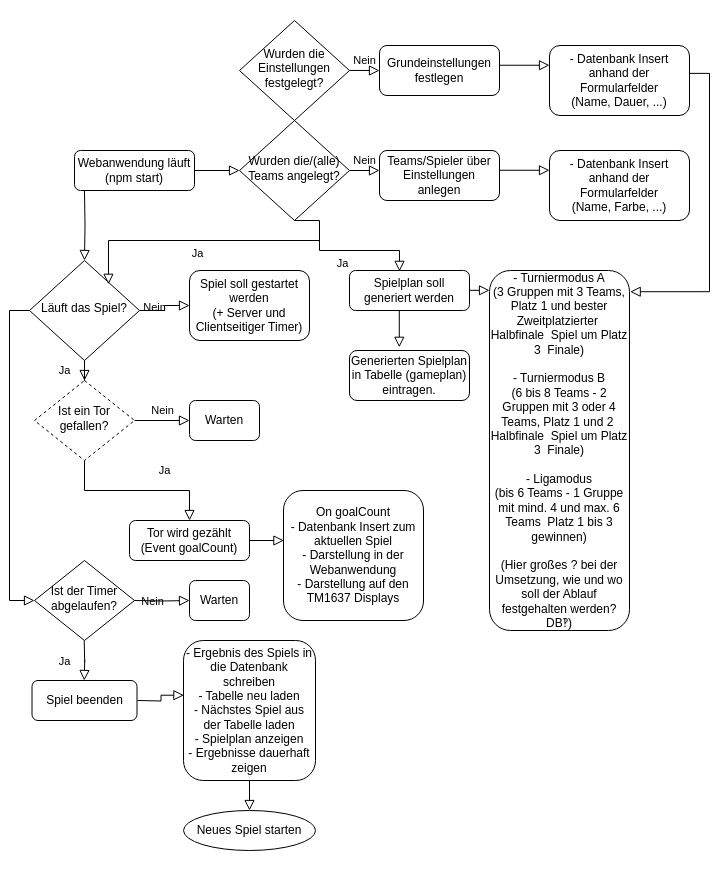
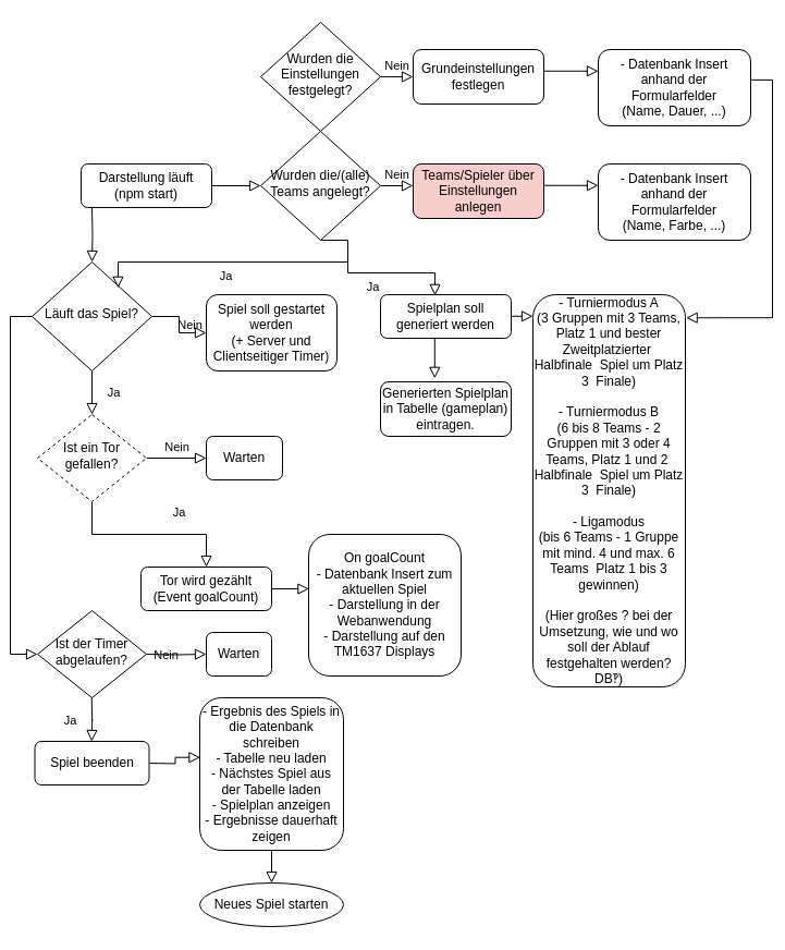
  <mxCell id="0" />
  <mxCell id="1" parent="0" />
  <mxCell id="2" value="" style="rounded=0;html=1;jettySize=auto;orthogonalLoop=1;fontSize=11;endArrow=block;endFill=0;endSize=8;strokeWidth=1;shadow=0;labelBackgroundColor=none;edgeStyle=orthogonalEdgeStyle;" parent="1" target="6" edge="1"><mxGeometry relative="1" as="geometry"><mxPoint x="75" y="190" as="sourcePoint" /></mxGeometry></mxCell>
- <mxCell id="3" value="Webanwendung läuft&lt;br&gt;(npm start)" style="rounded=1;whiteSpace=wrap;html=1;fontSize=12;glass=0;strokeWidth=1;shadow=0;" parent="1" vertex="1"><mxGeometry x="65" y="150" width="120" height="40" as="geometry" /></mxCell>
+ <mxCell id="3" value="Darstellung läuft&lt;br&gt;(npm start)" style="rounded=1;whiteSpace=wrap;html=1;fontSize=12;glass=0;strokeWidth=1;shadow=0;" parent="1" vertex="1"><mxGeometry x="65" y="150" width="120" height="40" as="geometry" /></mxCell>
  <mxCell id="4" value="Ja" style="rounded=0;html=1;jettySize=auto;orthogonalLoop=1;fontSize=11;endArrow=block;endFill=0;endSize=8;strokeWidth=1;shadow=0;labelBackgroundColor=none;edgeStyle=orthogonalEdgeStyle;" parent="1" source="6" target="10" edge="1"><mxGeometry y="20" relative="1" as="geometry"><mxPoint as="offset" /></mxGeometry></mxCell>
  <mxCell id="5" value="Nein" style="edgeStyle=orthogonalEdgeStyle;rounded=0;html=1;jettySize=auto;orthogonalLoop=1;fontSize=11;endArrow=block;endFill=0;endSize=8;strokeWidth=1;shadow=0;labelBackgroundColor=none;" parent="1" source="6" target="7" edge="1"><mxGeometry y="10" relative="1" as="geometry"><mxPoint as="offset" /></mxGeometry></mxCell>
- <mxCell id="6" value="Läuft das Spiel?" style="rhombus;whiteSpace=wrap;html=1;shadow=0;fontFamily=Helvetica;fontSize=12;align=center;strokeWidth=1;spacing=6;spacingTop=-4;" parent="1" vertex="1"><mxGeometry x="20" y="260" width="110" height="100" as="geometry" /></mxCell>
+ <mxCell id="6" value="Läuft das Spiel?" style="rhombus;whiteSpace=wrap;html=1;shadow=0;fontFamily=Helvetica;fontSize=12;align=center;strokeWidth=1;spacing=6;spacingTop=-4;" parent="1" vertex="1"><mxGeometry x="20" y="240" width="110" height="100" as="geometry" /></mxCell>
  <mxCell id="7" value="Spiel soll gestartet werden&lt;br&gt;(+ Server und Clientseitiger Timer)" style="rounded=1;whiteSpace=wrap;html=1;fontSize=12;glass=0;strokeWidth=1;shadow=0;" parent="1" vertex="1"><mxGeometry x="180" y="270" width="120" height="70" as="geometry" /></mxCell>
  <mxCell id="8" value="Ja" style="rounded=0;html=1;jettySize=auto;orthogonalLoop=1;fontSize=11;endArrow=block;endFill=0;endSize=8;strokeWidth=1;shadow=0;labelBackgroundColor=none;edgeStyle=orthogonalEdgeStyle;" parent="1" source="10" target="11" edge="1"><mxGeometry x="0.333" y="20" relative="1" as="geometry"><mxPoint as="offset" /></mxGeometry></mxCell>
  <mxCell id="9" value="Nein" style="edgeStyle=orthogonalEdgeStyle;rounded=0;html=1;jettySize=auto;orthogonalLoop=1;fontSize=11;endArrow=block;endFill=0;endSize=8;strokeWidth=1;shadow=0;labelBackgroundColor=none;" parent="1" source="10" target="12" edge="1"><mxGeometry y="10" relative="1" as="geometry"><mxPoint as="offset" /></mxGeometry></mxCell>
  <mxCell id="10" value="Ist ein Tor gefallen?" style="rhombus;whiteSpace=wrap;html=1;shadow=0;fontFamily=Helvetica;fontSize=12;align=center;strokeWidth=1;spacing=6;spacingTop=-4;dashed=1;" parent="1" vertex="1"><mxGeometry x="25" y="380" width="100" height="80" as="geometry" /></mxCell>
  <mxCell id="11" value="Tor wird gezählt&lt;br&gt;(Event goalCount)" style="rounded=1;whiteSpace=wrap;html=1;fontSize=12;glass=0;strokeWidth=1;shadow=0;" parent="1" vertex="1"><mxGeometry x="120" y="520" width="120" height="40" as="geometry" /></mxCell>
  <mxCell id="12" value="Warten" style="rounded=1;whiteSpace=wrap;html=1;fontSize=12;glass=0;strokeWidth=1;shadow=0;" parent="1" vertex="1"><mxGeometry x="180" y="400" width="70" height="40" as="geometry" /></mxCell>
  <mxCell id="13" value="On goalCount&lt;br&gt;&lt;div&gt;&lt;span&gt;- Datenbank Insert zum aktuellen Spiel&lt;/span&gt;&lt;/div&gt;&lt;div&gt;&lt;span&gt;- Darstellung in der Webanwendung&lt;/span&gt;&lt;/div&gt;&lt;div&gt;&lt;span&gt;- Darstellung auf den TM1637 Displays&lt;/span&gt;&lt;/div&gt;" style="rounded=1;whiteSpace=wrap;html=1;fontSize=12;glass=0;strokeWidth=1;shadow=0;align=center;" vertex="1" parent="1"><mxGeometry x="274" y="490" width="140" height="130" as="geometry" /></mxCell>
  <mxCell id="14" value="" style="edgeStyle=orthogonalEdgeStyle;rounded=0;orthogonalLoop=1;jettySize=auto;html=1;strokeColor=#FFFFFF;" edge="1" parent="1" source="15" target="20"><mxGeometry relative="1" as="geometry" /></mxCell>
  <mxCell id="15" value="Wurden die/(alle) Teams angelegt?" style="rhombus;whiteSpace=wrap;html=1;shadow=0;fontFamily=Helvetica;fontSize=12;align=center;strokeWidth=1;spacing=6;spacingTop=-4;" vertex="1" parent="1"><mxGeometry x="230" y="120" width="110" height="100" as="geometry" /></mxCell>
  <mxCell id="16" value="" style="rounded=0;html=1;jettySize=auto;orthogonalLoop=1;fontSize=11;endArrow=block;endFill=0;endSize=8;strokeWidth=1;shadow=0;labelBackgroundColor=none;edgeStyle=orthogonalEdgeStyle;exitX=1;exitY=0.5;exitDx=0;exitDy=0;" edge="1" parent="1" source="3"><mxGeometry relative="1" as="geometry"><mxPoint x="230" y="190" as="sourcePoint" /><mxPoint x="230" y="170" as="targetPoint" /></mxGeometry></mxCell>
  <mxCell id="17" value="" style="rounded=0;html=1;jettySize=auto;orthogonalLoop=1;fontSize=11;endArrow=block;endFill=0;endSize=8;strokeWidth=1;shadow=0;labelBackgroundColor=none;edgeStyle=orthogonalEdgeStyle;exitX=1;exitY=0.5;exitDx=0;exitDy=0;entryX=0.003;entryY=0.391;entryDx=0;entryDy=0;entryPerimeter=0;" edge="1" parent="1" source="11" target="13"><mxGeometry relative="1" as="geometry"><mxPoint x="250" y="530" as="sourcePoint" /><mxPoint x="250" y="580" as="targetPoint" /></mxGeometry></mxCell>
  <mxCell id="18" value="&lt;br&gt;&lt;br&gt;Ja" style="rounded=0;html=1;jettySize=auto;orthogonalLoop=1;fontSize=11;endArrow=block;endFill=0;endSize=8;strokeWidth=1;shadow=0;labelBackgroundColor=none;edgeStyle=orthogonalEdgeStyle;entryX=0.718;entryY=0.238;entryDx=0;entryDy=0;entryPerimeter=0;" edge="1" parent="1" target="6"><mxGeometry relative="1" as="geometry"><mxPoint x="310" y="230" as="sourcePoint" /><mxPoint x="345" y="230" as="targetPoint" /><Array as="points"><mxPoint x="310" y="240" /><mxPoint x="99" y="240" /></Array></mxGeometry></mxCell>
  <mxCell id="19" value="Nein" style="edgeStyle=orthogonalEdgeStyle;rounded=0;html=1;jettySize=auto;orthogonalLoop=1;fontSize=11;endArrow=block;endFill=0;endSize=8;strokeWidth=1;shadow=0;labelBackgroundColor=none;" edge="1" parent="1"><mxGeometry y="10" relative="1" as="geometry"><mxPoint as="offset" /><mxPoint x="340" y="170" as="sourcePoint" /><mxPoint x="370" y="169.76" as="targetPoint" /></mxGeometry></mxCell>
- <mxCell id="20" value="Teams/Spieler über Einstellungen anlegen" style="rounded=1;whiteSpace=wrap;html=1;fontSize=12;glass=0;strokeWidth=1;shadow=0;" vertex="1" parent="1"><mxGeometry x="370" y="150" width="120" height="50" as="geometry" /></mxCell>
+ <mxCell id="20" value="Teams/Spieler über Einstellungen anlegen" style="rounded=1;whiteSpace=wrap;html=1;fontSize=12;glass=0;strokeWidth=1;shadow=0;fillColor=#f8cecc;" vertex="1" parent="1"><mxGeometry x="370" y="150" width="120" height="50" as="geometry" /></mxCell>
  <mxCell id="21" value="" style="edgeStyle=orthogonalEdgeStyle;rounded=0;html=1;jettySize=auto;orthogonalLoop=1;fontSize=11;endArrow=block;endFill=0;endSize=8;strokeWidth=1;shadow=0;labelBackgroundColor=none;" edge="1" parent="1"><mxGeometry y="10" relative="1" as="geometry"><mxPoint as="offset" /><mxPoint x="490" y="169.76" as="sourcePoint" /><mxPoint x="540" y="169.76" as="targetPoint" /></mxGeometry></mxCell>
  <mxCell id="22" value="- Datenbank Insert anhand der Formularfelder&lt;br&gt;(Name, Farbe, ...)&lt;br&gt;" style="rounded=1;whiteSpace=wrap;html=1;fontSize=12;glass=0;strokeWidth=1;shadow=0;align=center;" vertex="1" parent="1"><mxGeometry x="540" y="150" width="140" height="70" as="geometry" /></mxCell>
  <mxCell id="23" value="&lt;br&gt;&lt;br&gt;Ja" style="rounded=0;html=1;jettySize=auto;orthogonalLoop=1;fontSize=11;endArrow=block;endFill=0;endSize=8;strokeWidth=1;shadow=0;labelBackgroundColor=none;edgeStyle=orthogonalEdgeStyle;exitX=0.5;exitY=1;exitDx=0;exitDy=0;entryX=0.417;entryY=0.021;entryDx=0;entryDy=0;entryPerimeter=0;" edge="1" parent="1" source="15" target="24"><mxGeometry relative="1" as="geometry"><mxPoint x="320" y="240" as="sourcePoint" /><mxPoint x="390" y="270" as="targetPoint" /><Array as="points"><mxPoint x="310" y="250" /><mxPoint x="390" y="250" /></Array></mxGeometry></mxCell>
  <mxCell id="24" value="Spielplan soll generiert werden" style="rounded=1;whiteSpace=wrap;html=1;fontSize=12;glass=0;strokeWidth=1;shadow=0;" vertex="1" parent="1"><mxGeometry x="340" y="270" width="120" height="40" as="geometry" /></mxCell>
  <mxCell id="25" value="- Turniermodus A &lt;br&gt;(3 Gruppen mit 3 Teams, Platz 1 und bester Zweitplatzierter&amp;nbsp; Halbfinale&amp;nbsp; Spiel um Platz 3&amp;nbsp; Finale)&lt;br&gt;&lt;br&gt;- Turniermodus B&lt;br&gt;(6 bis 8 Teams - 2 Gruppen mit 3 oder 4 Teams, Platz 1 und 2&amp;nbsp; Halbfinale&amp;nbsp; Spiel um Platz 3&amp;nbsp; Finale)&lt;br&gt;&lt;br&gt;- Ligamodus&lt;br&gt;(bis 6 Teams - 1 Gruppe mit mind. 4 und max. 6 Teams&amp;nbsp; Platz 1 bis 3 gewinnen)&lt;br&gt;&lt;br&gt;(Hier großes ? bei der Umsetzung, wie und wo soll der Ablauf festgehalten werden? DB‽)" style="rounded=1;whiteSpace=wrap;html=1;fontSize=12;glass=0;strokeWidth=1;shadow=0;align=center;" vertex="1" parent="1"><mxGeometry x="480" y="270" width="140" height="360" as="geometry" /></mxCell>
  <mxCell id="26" value="" style="edgeStyle=orthogonalEdgeStyle;rounded=0;html=1;jettySize=auto;orthogonalLoop=1;fontSize=11;endArrow=block;endFill=0;endSize=8;strokeWidth=1;shadow=0;labelBackgroundColor=none;" edge="1" parent="1"><mxGeometry y="10" relative="1" as="geometry"><mxPoint as="offset" /><mxPoint x="460" y="289.8" as="sourcePoint" /><mxPoint x="480" y="290" as="targetPoint" /></mxGeometry></mxCell>
  <mxCell id="27" value="Generierten Spielplan in Tabelle (gameplan) eintragen." style="rounded=1;whiteSpace=wrap;html=1;fontSize=12;glass=0;strokeWidth=1;shadow=0;" vertex="1" parent="1"><mxGeometry x="340" y="350" width="120" height="50" as="geometry" /></mxCell>
  <mxCell id="28" value="" style="edgeStyle=orthogonalEdgeStyle;rounded=0;html=1;jettySize=auto;orthogonalLoop=1;fontSize=11;endArrow=block;endFill=0;endSize=8;strokeWidth=1;shadow=0;labelBackgroundColor=none;exitX=0.415;exitY=1;exitDx=0;exitDy=0;exitPerimeter=0;entryX=0.415;entryY=-0.064;entryDx=0;entryDy=0;entryPerimeter=0;" edge="1" parent="1" source="24" target="27"><mxGeometry y="10" relative="1" as="geometry"><mxPoint as="offset" /><mxPoint x="390" y="330" as="sourcePoint" /><mxPoint x="440" y="330" as="targetPoint" /></mxGeometry></mxCell>
  <mxCell id="29" value="Wurden die Einstellungen festgelegt?" style="rhombus;whiteSpace=wrap;html=1;shadow=0;fontFamily=Helvetica;fontSize=12;align=center;strokeWidth=1;spacing=6;spacingTop=-4;" vertex="1" parent="1"><mxGeometry x="230" y="20" width="110" height="100" as="geometry" /></mxCell>
  <mxCell id="30" value="Nein" style="edgeStyle=orthogonalEdgeStyle;rounded=0;html=1;jettySize=auto;orthogonalLoop=1;fontSize=11;endArrow=block;endFill=0;endSize=8;strokeWidth=1;shadow=0;labelBackgroundColor=none;" edge="1" parent="1"><mxGeometry y="10" relative="1" as="geometry"><mxPoint as="offset" /><mxPoint x="340" y="69.95" as="sourcePoint" /><mxPoint x="370" y="69.71" as="targetPoint" /></mxGeometry></mxCell>
  <mxCell id="31" value="Grundeinstellungen festlegen" style="rounded=1;whiteSpace=wrap;html=1;fontSize=12;glass=0;strokeWidth=1;shadow=0;" vertex="1" parent="1"><mxGeometry x="370" y="45" width="120" height="50" as="geometry" /></mxCell>
  <mxCell id="32" value="" style="edgeStyle=orthogonalEdgeStyle;rounded=0;html=1;jettySize=auto;orthogonalLoop=1;fontSize=11;endArrow=block;endFill=0;endSize=8;strokeWidth=1;shadow=0;labelBackgroundColor=none;" edge="1" parent="1"><mxGeometry y="10" relative="1" as="geometry"><mxPoint as="offset" /><mxPoint x="490" y="64.76" as="sourcePoint" /><mxPoint x="540" y="64.76" as="targetPoint" /></mxGeometry></mxCell>
  <mxCell id="33" value="- Datenbank Insert anhand der Formularfelder&lt;br&gt;(Name, Dauer, ...)" style="rounded=1;whiteSpace=wrap;html=1;fontSize=12;glass=0;strokeWidth=1;shadow=0;align=center;" vertex="1" parent="1"><mxGeometry x="540" y="45" width="140" height="70" as="geometry" /></mxCell>
  <mxCell id="34" value="Ist der Timer abgelaufen?" style="rhombus;whiteSpace=wrap;html=1;shadow=0;fontFamily=Helvetica;fontSize=12;align=center;strokeWidth=1;spacing=6;spacingTop=-4;" vertex="1" parent="1"><mxGeometry x="25" y="560" width="100" height="80" as="geometry" /></mxCell>
  <mxCell id="35" value="" style="rounded=0;html=1;jettySize=auto;orthogonalLoop=1;fontSize=11;endArrow=block;endFill=0;endSize=8;strokeWidth=1;shadow=0;labelBackgroundColor=none;edgeStyle=orthogonalEdgeStyle;exitX=0;exitY=0.5;exitDx=0;exitDy=0;entryX=0;entryY=0.5;entryDx=0;entryDy=0;" edge="1" parent="1" source="6" target="34"><mxGeometry x="0.333" y="20" relative="1" as="geometry"><mxPoint as="offset" /><mxPoint x="50" y="440" as="sourcePoint" /><mxPoint x="20" y="600" as="targetPoint" /></mxGeometry></mxCell>
  <mxCell id="36" value="Ja" style="rounded=0;html=1;jettySize=auto;orthogonalLoop=1;fontSize=11;endArrow=block;endFill=0;endSize=8;strokeWidth=1;shadow=0;labelBackgroundColor=none;edgeStyle=orthogonalEdgeStyle;" edge="1" parent="1"><mxGeometry y="20" relative="1" as="geometry"><mxPoint as="offset" /><mxPoint x="74.71" y="640" as="sourcePoint" /><mxPoint x="74.71" y="680" as="targetPoint" /></mxGeometry></mxCell>
  <mxCell id="37" value="Nein" style="edgeStyle=orthogonalEdgeStyle;rounded=0;html=1;jettySize=auto;orthogonalLoop=1;fontSize=11;endArrow=block;endFill=0;endSize=8;strokeWidth=1;shadow=0;labelBackgroundColor=none;" edge="1" parent="1" target="38"><mxGeometry y="10" relative="1" as="geometry"><mxPoint as="offset" /><mxPoint x="125" y="600" as="sourcePoint" /></mxGeometry></mxCell>
  <mxCell id="38" value="Warten" style="rounded=1;whiteSpace=wrap;html=1;fontSize=12;glass=0;strokeWidth=1;shadow=0;" vertex="1" parent="1"><mxGeometry x="180" y="580" width="60" height="40" as="geometry" /></mxCell>
  <mxCell id="39" value="Spiel beenden" style="rounded=1;whiteSpace=wrap;html=1;fontSize=12;glass=0;strokeWidth=1;shadow=0;" vertex="1" parent="1"><mxGeometry x="22.5" y="680" width="105" height="40" as="geometry" /></mxCell>
  <mxCell id="40" value="" style="edgeStyle=orthogonalEdgeStyle;rounded=0;html=1;jettySize=auto;orthogonalLoop=1;fontSize=11;endArrow=block;endFill=0;endSize=8;strokeWidth=1;shadow=0;labelBackgroundColor=none;entryX=1.005;entryY=0.059;entryDx=0;entryDy=0;entryPerimeter=0;exitX=1.001;exitY=0.398;exitDx=0;exitDy=0;exitPerimeter=0;" edge="1" parent="1" source="33" target="25"><mxGeometry y="10" relative="1" as="geometry"><mxPoint as="offset" /><mxPoint x="585" y="250" as="sourcePoint" /><mxPoint x="635" y="250" as="targetPoint" /></mxGeometry></mxCell>
  <mxCell id="41" value="- Ergebnis des Spiels in die Datenbank schreiben&lt;br&gt;- Tabelle neu laden&lt;br&gt;- Nächstes Spiel aus der Tabelle laden&lt;br&gt;- Spielplan anzeigen&lt;br&gt;- Ergebnisse dauerhaft zeigen" style="rounded=1;whiteSpace=wrap;html=1;fontSize=12;glass=0;strokeWidth=1;shadow=0;align=center;" vertex="1" parent="1"><mxGeometry x="174" y="640" width="132" height="140" as="geometry" /></mxCell>
  <mxCell id="42" value="" style="rounded=0;html=1;jettySize=auto;orthogonalLoop=1;fontSize=11;endArrow=block;endFill=0;endSize=8;strokeWidth=1;shadow=0;labelBackgroundColor=none;edgeStyle=orthogonalEdgeStyle;exitX=1;exitY=0.5;exitDx=0;exitDy=0;entryX=0.003;entryY=0.391;entryDx=0;entryDy=0;entryPerimeter=0;" edge="1" parent="1" target="41"><mxGeometry relative="1" as="geometry"><mxPoint x="128" y="700" as="sourcePoint" /><mxPoint x="138" y="740" as="targetPoint" /></mxGeometry></mxCell>
  <mxCell id="43" value="Neues Spiel starten" style="ellipse;whiteSpace=wrap;html=1;fontSize=12;glass=0;strokeWidth=1;shadow=0;align=center;" vertex="1" parent="1"><mxGeometry x="174" y="810" width="132" height="40" as="geometry" /></mxCell>
  <mxCell id="44" value="&lt;br&gt;" style="rounded=0;html=1;jettySize=auto;orthogonalLoop=1;fontSize=11;endArrow=block;endFill=0;endSize=8;strokeWidth=1;shadow=0;labelBackgroundColor=none;edgeStyle=orthogonalEdgeStyle;entryX=0.5;entryY=0;entryDx=0;entryDy=0;exitX=0.5;exitY=1;exitDx=0;exitDy=0;" edge="1" parent="1" source="41" target="43"><mxGeometry y="20" relative="1" as="geometry"><mxPoint as="offset" /><mxPoint x="239.81" y="750" as="sourcePoint" /><mxPoint x="240" y="770" as="targetPoint" /></mxGeometry></mxCell>
